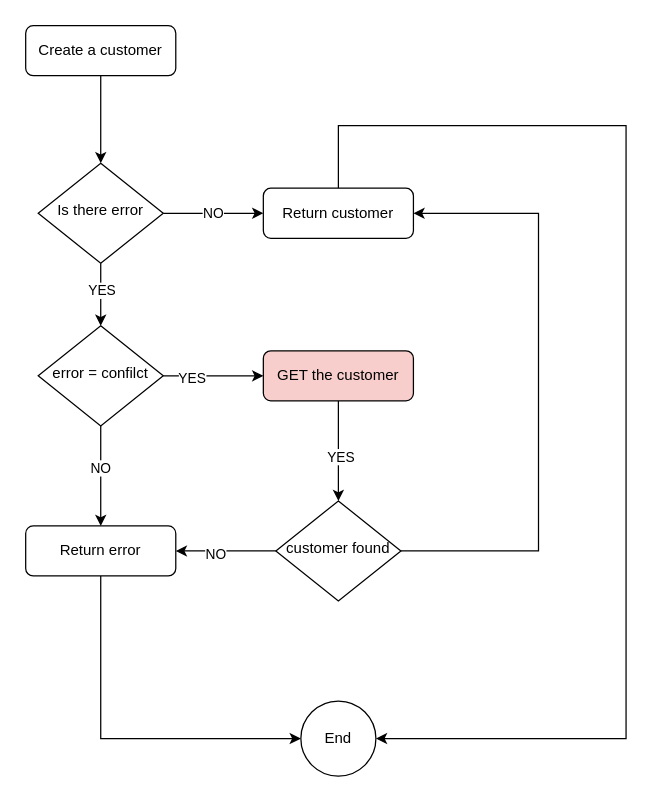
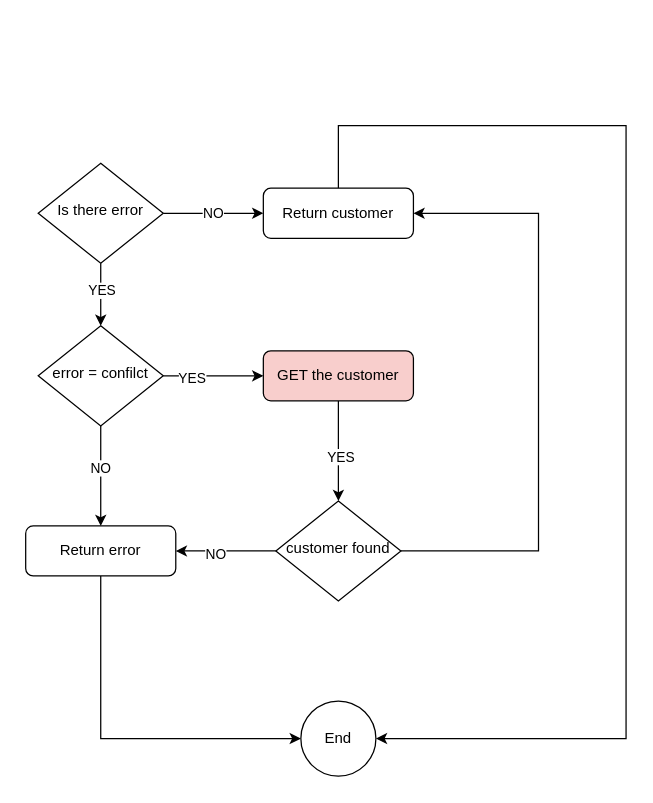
  <mxCell id="0" />
  <mxCell id="1" parent="0" />
- <mxCell id="2" value="" style="edgeStyle=orthogonalEdgeStyle;rounded=0;orthogonalLoop=1;jettySize=auto;html=1;" edge="1" parent="1" source="3" target="7"><mxGeometry relative="1" as="geometry" /></mxCell>
- <mxCell id="3" value="Create a customer" style="rounded=1;whiteSpace=wrap;html=1;fontSize=12;glass=0;strokeWidth=1;shadow=0;" parent="1" vertex="1"><mxGeometry x="20" y="20" width="120" height="40" as="geometry" /></mxCell>
  <mxCell id="4" value="NO" style="edgeStyle=orthogonalEdgeStyle;rounded=0;orthogonalLoop=1;jettySize=auto;html=1;" edge="1" parent="1" source="7" target="9"><mxGeometry relative="1" as="geometry" /></mxCell>
  <mxCell id="5" value="" style="edgeStyle=orthogonalEdgeStyle;rounded=0;orthogonalLoop=1;jettySize=auto;html=1;" edge="1" parent="1" source="7" target="17"><mxGeometry relative="1" as="geometry" /></mxCell>
  <mxCell id="6" value="YES" style="edgeLabel;html=1;align=center;verticalAlign=middle;resizable=0;points=[];" vertex="1" connectable="0" parent="5"><mxGeometry x="-0.16" relative="1" as="geometry"><mxPoint as="offset" /></mxGeometry></mxCell>
  <mxCell id="7" value="Is there error" style="rhombus;whiteSpace=wrap;html=1;shadow=0;fontFamily=Helvetica;fontSize=12;align=center;strokeWidth=1;spacing=6;spacingTop=-4;" parent="1" vertex="1"><mxGeometry x="30" y="130" width="100" height="80" as="geometry" /></mxCell>
  <mxCell id="8" style="edgeStyle=orthogonalEdgeStyle;rounded=0;orthogonalLoop=1;jettySize=auto;html=1;entryX=1;entryY=0.5;entryDx=0;entryDy=0;" edge="1" parent="1" source="9" target="24"><mxGeometry relative="1" as="geometry"><Array as="points"><mxPoint x="270" y="100" /><mxPoint x="500" y="100" /><mxPoint x="500" y="590" /></Array></mxGeometry></mxCell>
  <mxCell id="9" value="Return customer" style="rounded=1;whiteSpace=wrap;html=1;fontSize=12;glass=0;strokeWidth=1;shadow=0;" parent="1" vertex="1"><mxGeometry x="210" y="150" width="120" height="40" as="geometry" /></mxCell>
  <mxCell id="10" value="" style="edgeStyle=orthogonalEdgeStyle;rounded=0;orthogonalLoop=1;jettySize=auto;html=1;" edge="1" parent="1" source="12" target="23"><mxGeometry relative="1" as="geometry" /></mxCell>
  <mxCell id="11" value="YES" style="edgeLabel;html=1;align=center;verticalAlign=middle;resizable=0;points=[];" vertex="1" connectable="0" parent="10"><mxGeometry x="0.1" y="1" relative="1" as="geometry"><mxPoint as="offset" /></mxGeometry></mxCell>
  <mxCell id="12" value="GET the customer" style="rounded=1;whiteSpace=wrap;html=1;fontSize=12;glass=0;strokeWidth=1;shadow=0;fillColor=#f8cecc;" parent="1" vertex="1"><mxGeometry x="210" y="280" width="120" height="40" as="geometry" /></mxCell>
  <mxCell id="13" value="" style="edgeStyle=orthogonalEdgeStyle;rounded=0;orthogonalLoop=1;jettySize=auto;html=1;" edge="1" parent="1" source="17" target="19"><mxGeometry relative="1" as="geometry" /></mxCell>
  <mxCell id="14" value="NO" style="edgeLabel;html=1;align=center;verticalAlign=middle;resizable=0;points=[];" vertex="1" connectable="0" parent="13"><mxGeometry x="-0.175" y="-1" relative="1" as="geometry"><mxPoint as="offset" /></mxGeometry></mxCell>
  <mxCell id="15" value="" style="edgeStyle=orthogonalEdgeStyle;rounded=0;orthogonalLoop=1;jettySize=auto;html=1;" edge="1" parent="1" source="17" target="12"><mxGeometry relative="1" as="geometry" /></mxCell>
  <mxCell id="16" value="YES" style="edgeLabel;html=1;align=center;verticalAlign=middle;resizable=0;points=[];" vertex="1" connectable="0" parent="15"><mxGeometry x="-0.44" y="-1" relative="1" as="geometry"><mxPoint as="offset" /></mxGeometry></mxCell>
  <mxCell id="17" value="error = confilct" style="rhombus;whiteSpace=wrap;html=1;shadow=0;fontFamily=Helvetica;fontSize=12;align=center;strokeWidth=1;spacing=6;spacingTop=-4;" vertex="1" parent="1"><mxGeometry x="30" y="260" width="100" height="80" as="geometry" /></mxCell>
  <mxCell id="18" style="edgeStyle=orthogonalEdgeStyle;rounded=0;orthogonalLoop=1;jettySize=auto;html=1;entryX=0;entryY=0.5;entryDx=0;entryDy=0;" edge="1" parent="1" source="19" target="24"><mxGeometry relative="1" as="geometry"><Array as="points"><mxPoint x="80" y="590" /></Array></mxGeometry></mxCell>
  <mxCell id="19" value="Return error" style="rounded=1;whiteSpace=wrap;html=1;fontSize=12;glass=0;strokeWidth=1;shadow=0;" vertex="1" parent="1"><mxGeometry x="20" y="420" width="120" height="40" as="geometry" /></mxCell>
  <mxCell id="20" value="" style="edgeStyle=orthogonalEdgeStyle;rounded=0;orthogonalLoop=1;jettySize=auto;html=1;" edge="1" parent="1" source="23" target="19"><mxGeometry relative="1" as="geometry" /></mxCell>
  <mxCell id="21" value="NO" style="edgeLabel;html=1;align=center;verticalAlign=middle;resizable=0;points=[];" vertex="1" connectable="0" parent="20"><mxGeometry x="0.225" y="2" relative="1" as="geometry"><mxPoint as="offset" /></mxGeometry></mxCell>
  <mxCell id="22" style="edgeStyle=orthogonalEdgeStyle;rounded=0;orthogonalLoop=1;jettySize=auto;html=1;entryX=1;entryY=0.5;entryDx=0;entryDy=0;" edge="1" parent="1" source="23" target="9"><mxGeometry relative="1" as="geometry"><Array as="points"><mxPoint x="430" y="440" /><mxPoint x="430" y="170" /></Array></mxGeometry></mxCell>
  <mxCell id="23" value="customer found" style="rhombus;whiteSpace=wrap;html=1;shadow=0;fontFamily=Helvetica;fontSize=12;align=center;strokeWidth=1;spacing=6;spacingTop=-4;" vertex="1" parent="1"><mxGeometry x="220" y="400" width="100" height="80" as="geometry" /></mxCell>
  <mxCell id="24" value="End" style="ellipse;whiteSpace=wrap;html=1;aspect=fixed;" vertex="1" parent="1"><mxGeometry x="240" y="560" width="60" height="60" as="geometry" /></mxCell>
